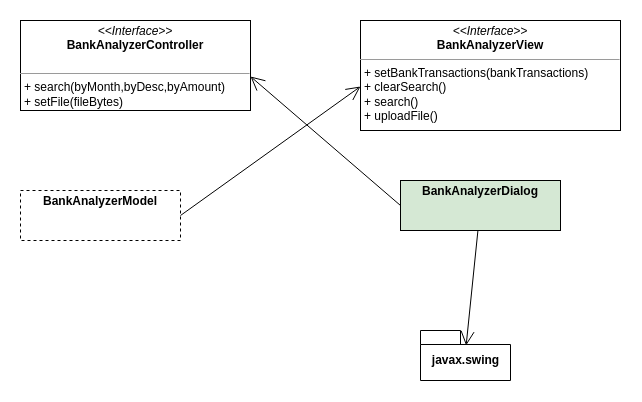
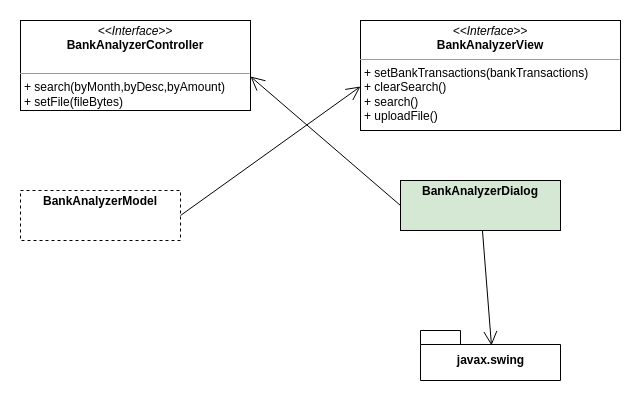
  <mxCell id="0" />
  <mxCell id="1" parent="0" />
  <mxCell id="2" value="&lt;p style=&quot;margin: 0px ; margin-top: 4px ; text-align: center&quot;&gt;&lt;i&gt;&amp;lt;&amp;lt;Interface&amp;gt;&amp;gt;&lt;/i&gt;&lt;br&gt;&lt;b&gt;BankAnalyzerController&lt;/b&gt;&lt;/p&gt;&lt;p style=&quot;margin: 0px ; margin-left: 4px&quot;&gt;&lt;br&gt;&lt;/p&gt;&lt;hr size=&quot;1&quot;&gt;&lt;p style=&quot;margin: 0px ; margin-left: 4px&quot;&gt;+ search(byMonth,byDesc,byAmount)&lt;br&gt;&lt;/p&gt;&lt;p style=&quot;margin: 0px ; margin-left: 4px&quot;&gt;+ setFile(fileBytes)&lt;/p&gt;" style="verticalAlign=top;align=left;overflow=fill;fontSize=12;fontFamily=Helvetica;html=1;" parent="1" vertex="1"><mxGeometry x="20" y="20" width="230" height="90" as="geometry" /></mxCell>
  <mxCell id="3" value="&lt;p style=&quot;margin: 0px ; margin-top: 4px ; text-align: center&quot;&gt;&lt;i&gt;&amp;lt;&amp;lt;Interface&amp;gt;&amp;gt;&lt;/i&gt;&lt;br&gt;&lt;b&gt;BankAnalyzerView&lt;/b&gt;&lt;/p&gt;&lt;hr size=&quot;1&quot;&gt;&lt;p style=&quot;margin: 0px ; margin-left: 4px&quot;&gt;+ setBankTransactions(bankTransactions)&lt;br&gt;&lt;/p&gt;&lt;p style=&quot;margin: 0px ; margin-left: 4px&quot;&gt;+ clearSearch()&lt;/p&gt;&lt;p style=&quot;margin: 0px ; margin-left: 4px&quot;&gt;+ search()&lt;/p&gt;&lt;p style=&quot;margin: 0px ; margin-left: 4px&quot;&gt;+ uploadFile()&lt;/p&gt;&lt;p style=&quot;margin: 0px ; margin-left: 4px&quot;&gt;&lt;br&gt;&lt;/p&gt;" style="verticalAlign=top;align=left;overflow=fill;fontSize=12;fontFamily=Helvetica;html=1;" parent="1" vertex="1"><mxGeometry x="360" y="20" width="260" height="110" as="geometry" /></mxCell>
  <mxCell id="4" value="&lt;p style=&quot;margin: 0px ; margin-top: 4px ; text-align: center&quot;&gt;&lt;b&gt;BankAnalyzerModel&lt;/b&gt;&lt;/p&gt;&lt;p style=&quot;margin: 0px ; margin-left: 4px&quot;&gt;&lt;br&gt;&lt;/p&gt;" style="verticalAlign=top;align=left;overflow=fill;fontSize=12;fontFamily=Helvetica;html=1;dashed=1;" vertex="1" parent="1"><mxGeometry x="20" y="190" width="160" height="50" as="geometry" /></mxCell>
  <mxCell id="5" value="&lt;p style=&quot;margin: 0px ; margin-top: 4px ; text-align: center&quot;&gt;&lt;b&gt;BankAnalyzerDialog&lt;/b&gt;&lt;/p&gt;&lt;p style=&quot;margin: 0px ; margin-left: 4px&quot;&gt;&lt;br&gt;&lt;/p&gt;" style="verticalAlign=top;align=left;overflow=fill;fontSize=12;fontFamily=Helvetica;html=1;fillColor=#d5e8d4;" vertex="1" parent="1"><mxGeometry x="400" y="180" width="160" height="50" as="geometry" /></mxCell>
  <mxCell id="6" value="" style="endArrow=open;endFill=1;endSize=12;html=1;exitX=0;exitY=0.5;exitDx=0;exitDy=0;entryX=1;entryY=0.622;entryDx=0;entryDy=0;entryPerimeter=0;" edge="1" parent="1" source="5" target="2"><mxGeometry width="160" relative="1" as="geometry"><mxPoint x="280" y="350" as="sourcePoint" /><mxPoint x="270" y="90" as="targetPoint" /></mxGeometry></mxCell>
  <mxCell id="7" value="" style="endArrow=open;endFill=1;endSize=12;html=1;exitX=1;exitY=0.5;exitDx=0;exitDy=0;entryX=0;entryY=0.6;entryDx=0;entryDy=0;entryPerimeter=0;" edge="1" parent="1" source="4" target="3"><mxGeometry width="160" relative="1" as="geometry"><mxPoint x="280" y="350" as="sourcePoint" /><mxPoint x="440" y="350" as="targetPoint" /></mxGeometry></mxCell>
- <mxCell id="8" value="javax.swing" style="shape=folder;fontStyle=1;spacingTop=10;tabWidth=40;tabHeight=14;tabPosition=left;html=1;" vertex="1" parent="1"><mxGeometry x="420" y="330" width="90" height="50" as="geometry" /></mxCell>
+ <mxCell id="8" value="javax.swing" style="shape=folder;fontStyle=1;spacingTop=10;tabWidth=40;tabHeight=14;tabPosition=left;html=1;" vertex="1" parent="1"><mxGeometry x="420" y="330" width="140" height="50" as="geometry" /></mxCell>
  <mxCell id="9" value="" style="endArrow=open;endFill=1;endSize=12;html=1;entryX=0.507;entryY=0.3;entryDx=0;entryDy=0;entryPerimeter=0;" edge="1" parent="1" source="5" target="8"><mxGeometry width="160" relative="1" as="geometry"><mxPoint x="280" y="350" as="sourcePoint" /><mxPoint x="500" y="330" as="targetPoint" /></mxGeometry></mxCell>
